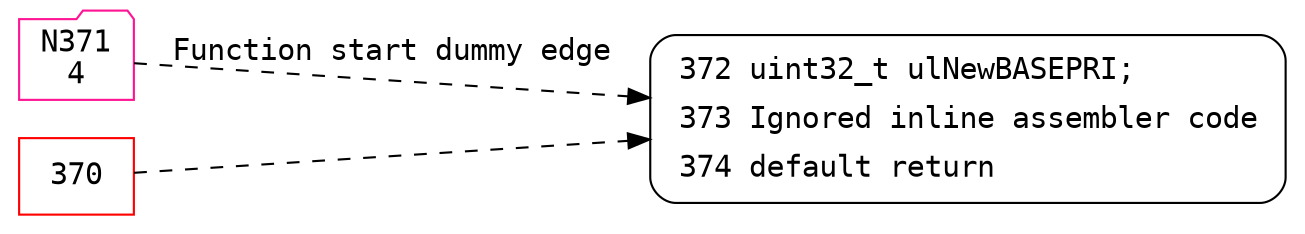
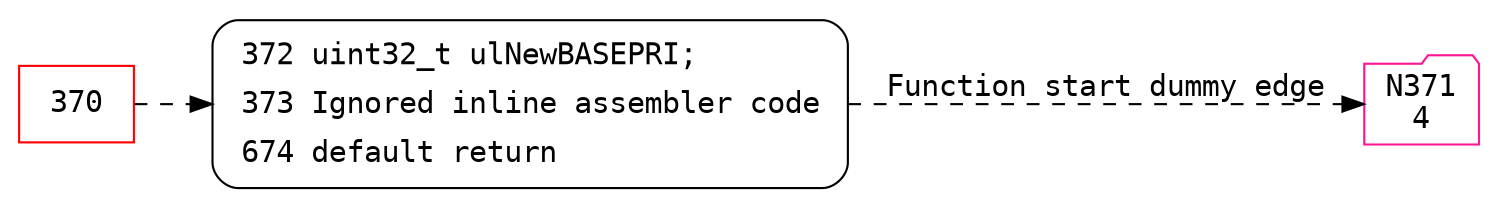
  digraph {
    fontname="DejaVu Sans Mono"
    rankdir=LR
    node [fontname="DejaVu Sans Mono"]
    edge [fontname="DejaVu Sans Mono" style=dashed]
    n1 [color=deeppink label="N371\n4" shape=folder]
-   n2 [fillcolor=white label=<<table border="0" cellborder="0" cellpadding="3" bgcolor="white"><tr><td align="right">372</td><td align="left">uint32_t ulNewBASEPRI;</td></tr><tr><td align="right">373</td><td align="left">Ignored inline assembler code</td></tr><tr><td align="right">374</td><td align="left">default return</td></tr></table>> penwidth=1 shape=Mrecord style="filled,bold"]
+   n2 [fillcolor=white label=<<table border="0" cellborder="0" cellpadding="3" bgcolor="white"><tr><td align="right">372</td><td align="left">uint32_t ulNewBASEPRI;</td></tr><tr><td align="right">373</td><td align="left">Ignored inline assembler code</td></tr><tr><td align="right">674</td><td align="left">default return</td></tr></table>> penwidth=1 shape=Mrecord style="filled,bold"]
    370 [color=red shape=box]
-   n1 -> n2 [label="Function start dummy edge"]
+   n2 -> n1 [label="Function start dummy edge"]
    370 -> n2
  }
